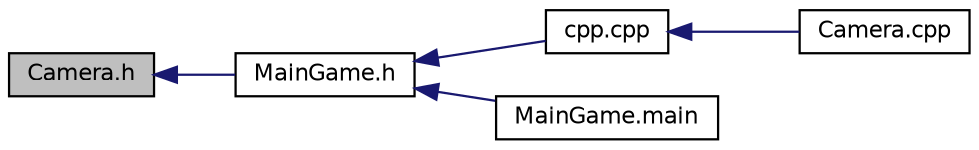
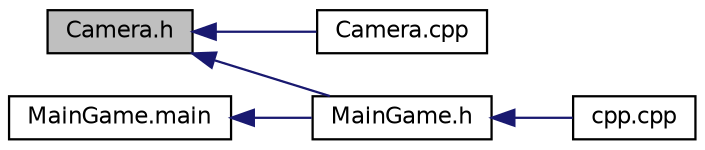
  digraph {
    rankdir=LR
    node [color=black fillcolor=white fontname=Helvetica fontsize=10 shape=record style=filled]
    edge [color=midnightblue dir=back fontname=Helvetica fontsize=10 labelfontname=Helvetica labelfontsize=10 style=solid]
    n1 [fillcolor=grey75 fontcolor=black height=0.2 label="Camera.h" width=0.4]
    n2 [height=0.2 label="Camera.cpp" width=0.4]
    n3 [height=0.2 label="MainGame.h" width=0.4]
    n4 [height=0.2 label="cpp.cpp" width=0.4]
    n5 [height=0.2 label="MainGame.main" width=0.4]
-   n4 -> n2
+   n1 -> n2
    n1 -> n3
    n3 -> n4
-   n3 -> n5
+   n5 -> n3
  }
